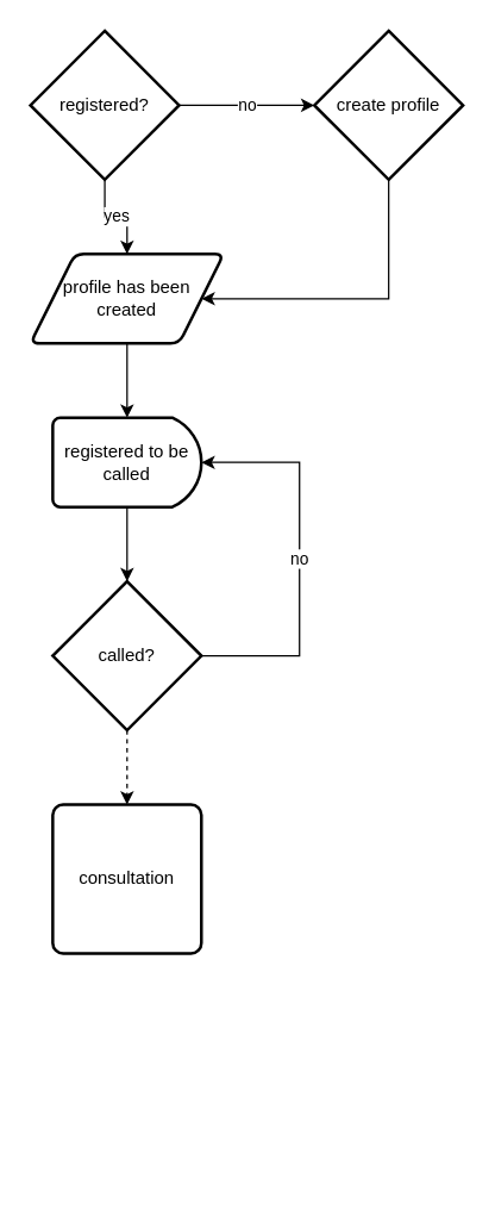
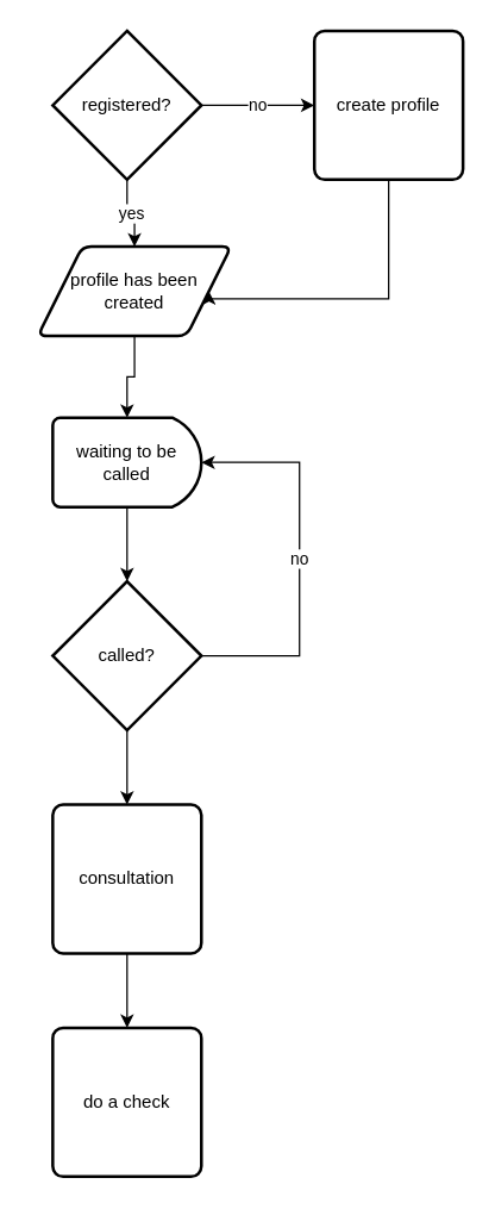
  <mxCell id="0" />
  <mxCell id="1" parent="0" />
  <mxCell id="2" value="no" style="edgeStyle=orthogonalEdgeStyle;rounded=0;orthogonalLoop=1;jettySize=auto;html=1;" edge="1" parent="1" source="4" target="6"><mxGeometry relative="1" as="geometry" /></mxCell>
  <mxCell id="3" value="yes" style="edgeStyle=orthogonalEdgeStyle;rounded=0;orthogonalLoop=1;jettySize=auto;html=1;" edge="1" parent="1" source="4" target="8"><mxGeometry relative="1" as="geometry" /></mxCell>
- <mxCell id="4" value="registered?" style="strokeWidth=2;html=1;shape=mxgraph.flowchart.decision;whiteSpace=wrap;" vertex="1" parent="1"><mxGeometry x="20" y="20" width="100" height="100" as="geometry" /></mxCell>
+ <mxCell id="4" value="registered?" style="strokeWidth=2;html=1;shape=mxgraph.flowchart.decision;whiteSpace=wrap;" vertex="1" parent="1"><mxGeometry x="35" y="20" width="100" height="100" as="geometry" /></mxCell>
  <mxCell id="5" style="edgeStyle=orthogonalEdgeStyle;rounded=0;orthogonalLoop=1;jettySize=auto;html=1;exitX=0.5;exitY=1;exitDx=0;exitDy=0;entryX=1;entryY=0.5;entryDx=0;entryDy=0;" edge="1" parent="1" source="6" target="8"><mxGeometry relative="1" as="geometry"><mxPoint x="261" y="210" as="targetPoint" /><Array as="points"><mxPoint x="261" y="200" /></Array></mxGeometry></mxCell>
- <mxCell id="6" value="create profile" style="rhombus;whiteSpace=wrap;html=1;absoluteArcSize=1;arcSize=14;strokeWidth=2;" vertex="1" parent="1"><mxGeometry x="211" y="20" width="100" height="100" as="geometry" /></mxCell>
+ <mxCell id="6" value="create profile" style="rounded=1;whiteSpace=wrap;html=1;absoluteArcSize=1;arcSize=14;strokeWidth=2;" vertex="1" parent="1"><mxGeometry x="211" y="20" width="100" height="100" as="geometry" /></mxCell>
  <mxCell id="7" value="" style="edgeStyle=orthogonalEdgeStyle;rounded=0;orthogonalLoop=1;jettySize=auto;html=1;" edge="1" parent="1" source="8" target="10"><mxGeometry relative="1" as="geometry" /></mxCell>
- <mxCell id="8" value="profile has been created" style="shape=parallelogram;html=1;strokeWidth=2;perimeter=parallelogramPerimeter;whiteSpace=wrap;rounded=1;arcSize=12;size=0.23;" vertex="1" parent="1"><mxGeometry x="20" y="170" width="130" height="60" as="geometry" /></mxCell>
+ <mxCell id="8" value="profile has been created" style="shape=parallelogram;html=1;strokeWidth=2;perimeter=parallelogramPerimeter;whiteSpace=wrap;rounded=1;arcSize=12;size=0.23;" vertex="1" parent="1"><mxGeometry x="25" y="165" width="130" height="60" as="geometry" /></mxCell>
  <mxCell id="9" value="" style="edgeStyle=orthogonalEdgeStyle;rounded=0;orthogonalLoop=1;jettySize=auto;html=1;" edge="1" parent="1" source="10" target="13"><mxGeometry relative="1" as="geometry" /></mxCell>
- <mxCell id="10" value="registered to be called" style="strokeWidth=2;html=1;shape=mxgraph.flowchart.delay;whiteSpace=wrap;" vertex="1" parent="1"><mxGeometry x="35" y="280" width="100" height="60" as="geometry" /></mxCell>
+ <mxCell id="10" value="waiting to be called" style="strokeWidth=2;html=1;shape=mxgraph.flowchart.delay;whiteSpace=wrap;" vertex="1" parent="1"><mxGeometry x="35" y="280" width="100" height="60" as="geometry" /></mxCell>
  <mxCell id="11" value="no" style="edgeStyle=orthogonalEdgeStyle;rounded=0;orthogonalLoop=1;jettySize=auto;html=1;exitX=1;exitY=0.5;exitDx=0;exitDy=0;exitPerimeter=0;entryX=1;entryY=0.5;entryDx=0;entryDy=0;entryPerimeter=0;" edge="1" parent="1" source="13" target="10"><mxGeometry relative="1" as="geometry"><mxPoint x="221" y="300" as="targetPoint" /><Array as="points"><mxPoint x="201" y="440" /><mxPoint x="201" y="310" /></Array></mxGeometry></mxCell>
- <mxCell id="12" value="" style="edgeStyle=orthogonalEdgeStyle;rounded=0;orthogonalLoop=1;jettySize=auto;html=1;dashed=1;" edge="1" parent="1" source="13" target="15"><mxGeometry relative="1" as="geometry" /></mxCell>
+ <mxCell id="12" value="" style="edgeStyle=orthogonalEdgeStyle;rounded=0;orthogonalLoop=1;jettySize=auto;html=1;" edge="1" parent="1" source="13" target="15"><mxGeometry relative="1" as="geometry" /></mxCell>
  <mxCell id="13" value="called?" style="strokeWidth=2;html=1;shape=mxgraph.flowchart.decision;whiteSpace=wrap;" vertex="1" parent="1"><mxGeometry x="35" y="390" width="100" height="100" as="geometry" /></mxCell>
+ <mxCell id="14" value="" style="edgeStyle=orthogonalEdgeStyle;rounded=0;orthogonalLoop=1;jettySize=auto;html=1;" edge="1" parent="1" source="15" target="16"><mxGeometry relative="1" as="geometry" /></mxCell>
  <mxCell id="15" value="consultation" style="rounded=1;whiteSpace=wrap;html=1;absoluteArcSize=1;arcSize=14;strokeWidth=2;" vertex="1" parent="1"><mxGeometry x="35" y="540" width="100" height="100" as="geometry" /></mxCell>
+ <mxCell id="16" value="do a check" style="rounded=1;whiteSpace=wrap;html=1;absoluteArcSize=1;arcSize=14;strokeWidth=2;" vertex="1" parent="1"><mxGeometry x="35" y="690" width="100" height="100" as="geometry" /></mxCell>
